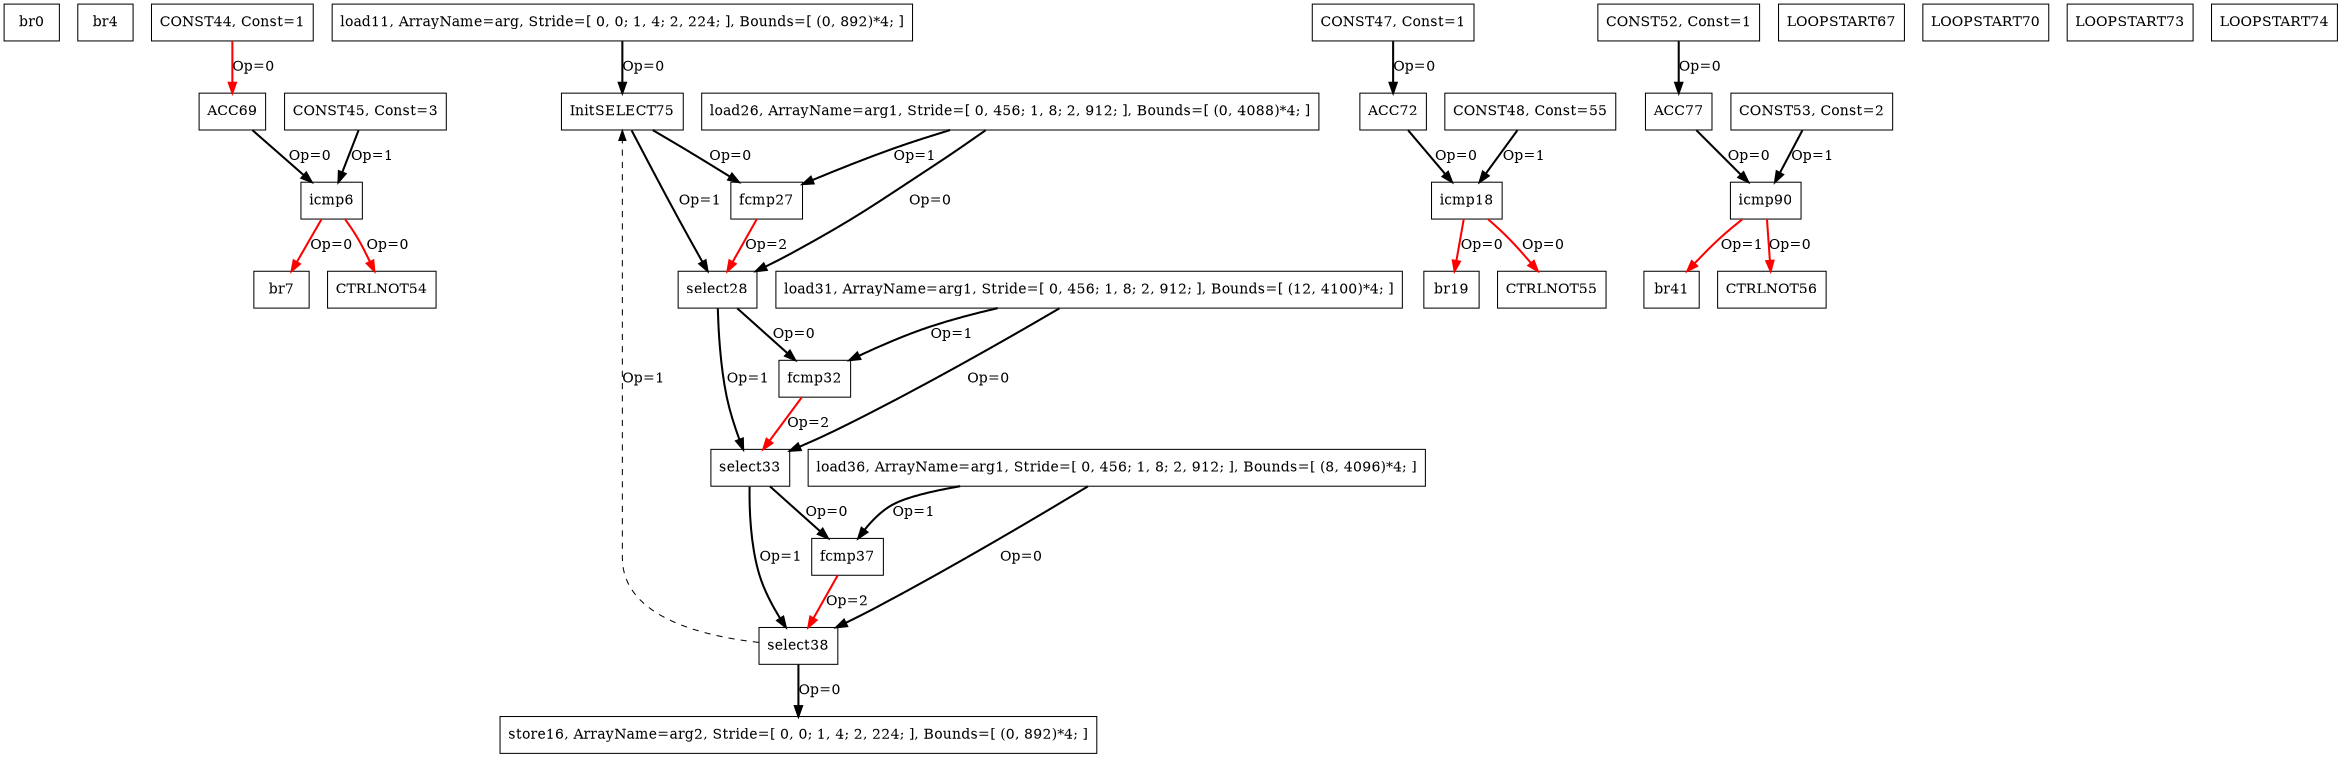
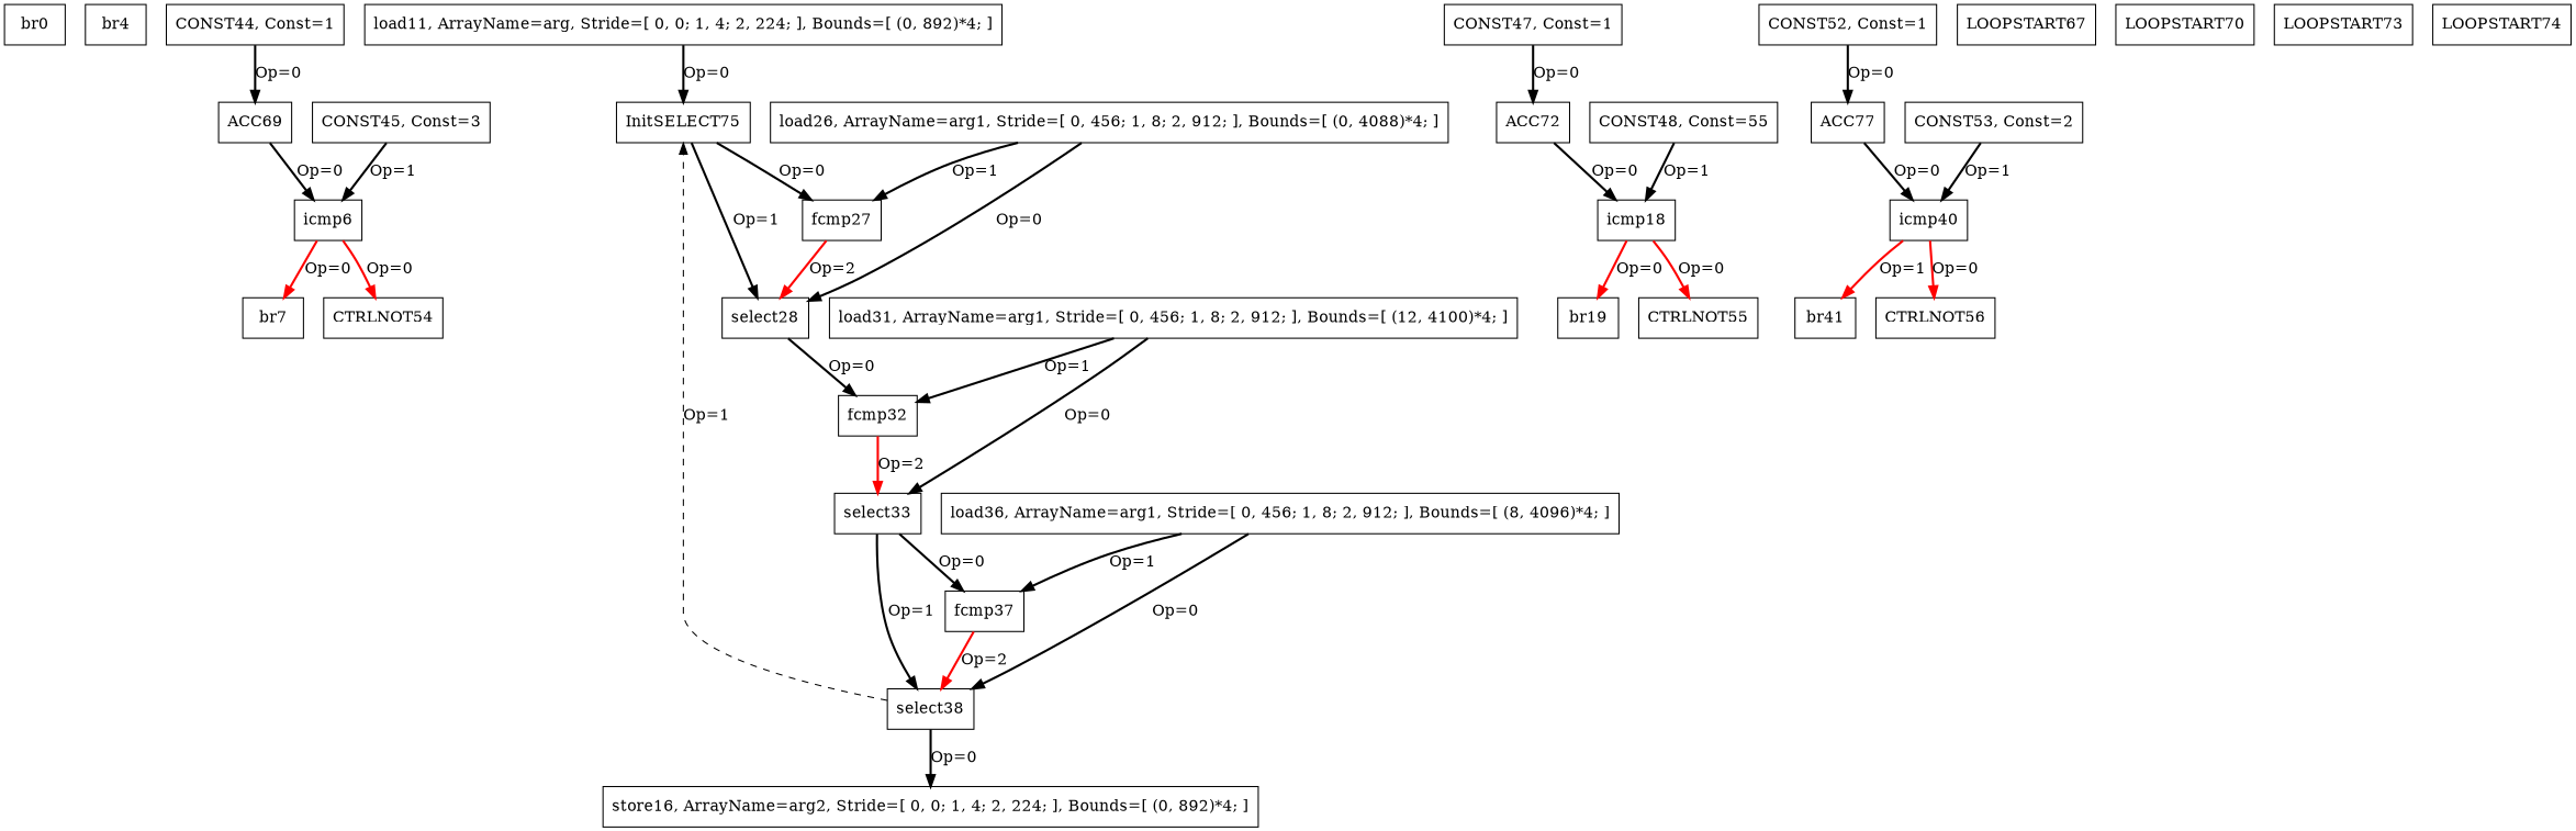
  digraph {
    node [color=black shape=box]
    edge [color=black style=bold]
    n1 [label=br0]
    n2 [label=br4]
    n3 [label=icmp6]
    n4 [label=br7]
    n5 [label=CTRLNOT54]
    n6 [label="load11, ArrayName=arg, Stride=[ 0, 0; 1, 4; 2, 224; ], Bounds=[ (0, 892)*4; ]"]
    n7 [label=InitSELECT75]
    n8 [label=fcmp27]
    n9 [label=select28]
    n10 [label="store16, ArrayName=arg2, Stride=[ 0, 0; 1, 4; 2, 224; ], Bounds=[ (0, 892)*4; ]"]
    n11 [label=icmp18]
    n12 [label=br19]
    n13 [label=CTRLNOT55]
    n14 [label="load26, ArrayName=arg1, Stride=[ 0, 456; 1, 8; 2, 912; ], Bounds=[ (0, 4088)*4; ]"]
    n15 [label=fcmp32]
    n16 [label=select33]
    n17 [label=fcmp37]
    n18 [label=select38]
    n19 [label="load31, ArrayName=arg1, Stride=[ 0, 456; 1, 8; 2, 912; ], Bounds=[ (12, 4100)*4; ]"]
    n20 [label="load36, ArrayName=arg1, Stride=[ 0, 456; 1, 8; 2, 912; ], Bounds=[ (8, 4096)*4; ]"]
-   n21 [label=icmp90]
+   n21 [label=icmp40]
    n22 [label=br41]
    n23 [label=CTRLNOT56]
    n24 [label="CONST44, Const=1"]
    n25 [label=ACC69]
    n26 [label="CONST45, Const=3"]
    n27 [label="CONST47, Const=1"]
    n28 [label=ACC72]
    n29 [label="CONST48, Const=55"]
    n30 [label="CONST52, Const=1"]
    n31 [label=ACC77]
    n32 [label="CONST53, Const=2"]
    n33 [label=LOOPSTART67]
    n34 [label=LOOPSTART70]
    n35 [label=LOOPSTART73]
    n36 [label=LOOPSTART74]
    n3 -> n4 [color=red label="Op=0"]
    n3 -> n5 [color=red label="Op=0"]
    n6 -> n7 [label="Op=0"]
    n7 -> n8 [label="Op=0"]
    n7 -> n9 [label="Op=1"]
    n8 -> n9 [color=red label="Op=2"]
    n9 -> n15 [label="Op=0"]
-   n9 -> n16 [label="Op=1"]
    n11 -> n12 [color=red label="Op=0"]
    n11 -> n13 [color=red label="Op=0"]
    n14 -> n8 [label="Op=1"]
    n14 -> n9 [label="Op=0"]
    n15 -> n16 [color=red label="Op=2"]
    n16 -> n17 [label="Op=0"]
    n16 -> n18 [label="Op=1"]
    n17 -> n18 [color=red label="Op=2"]
    n18 -> n7 [label="Op=1" style=dashed]
    n18 -> n10 [label="Op=0"]
    n19 -> n15 [label="Op=1"]
    n19 -> n16 [label="Op=0"]
    n20 -> n17 [label="Op=1"]
    n20 -> n18 [label="Op=0"]
    n21 -> n22 [color=red label="Op=1"]
    n21 -> n23 [color=red label="Op=0"]
-   n24 -> n25 [color=red label="Op=0"]
+   n24 -> n25 [label="Op=0"]
    n25 -> n3 [label="Op=0"]
    n26 -> n3 [label="Op=1"]
    n27 -> n28 [label="Op=0"]
    n28 -> n11 [label="Op=0"]
    n29 -> n11 [label="Op=1"]
    n30 -> n31 [label="Op=0"]
    n31 -> n21 [label="Op=0"]
    n32 -> n21 [label="Op=1"]
  }
